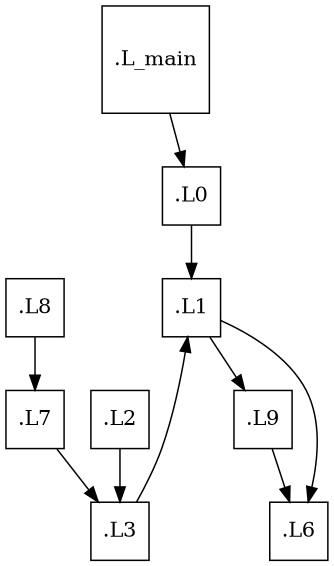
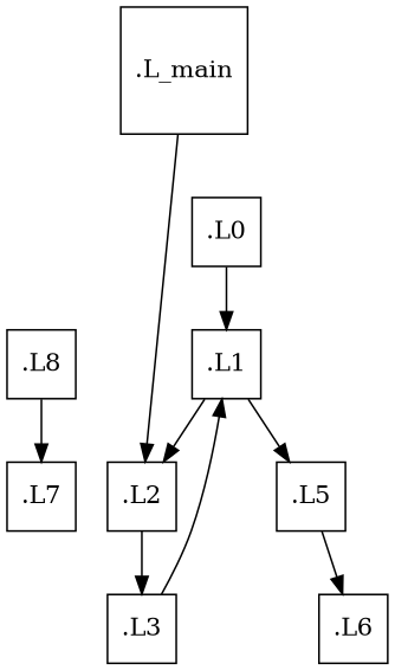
  digraph {
    node [shape=square]
    n1 [label=".L1"]
    n2 [label=".L2"]
-   n3 [label=".L9"]
+   n3 [label=".L5"]
    n4 [label=".L3"]
    n5 [label=".L6"]
    n6 [label=".L8"]
    n7 [label=".L7"]
    n8 [label=".L_main"]
    n9 [label=".L0"]
-   n1 -> n5
+   n1 -> n2
    n1 -> n3
    n2 -> n4
    n3 -> n5
    n4 -> n1
    n6 -> n7
-   n7 -> n4
-   n8 -> n9
+   n8 -> n2
    n9 -> n1
  }
